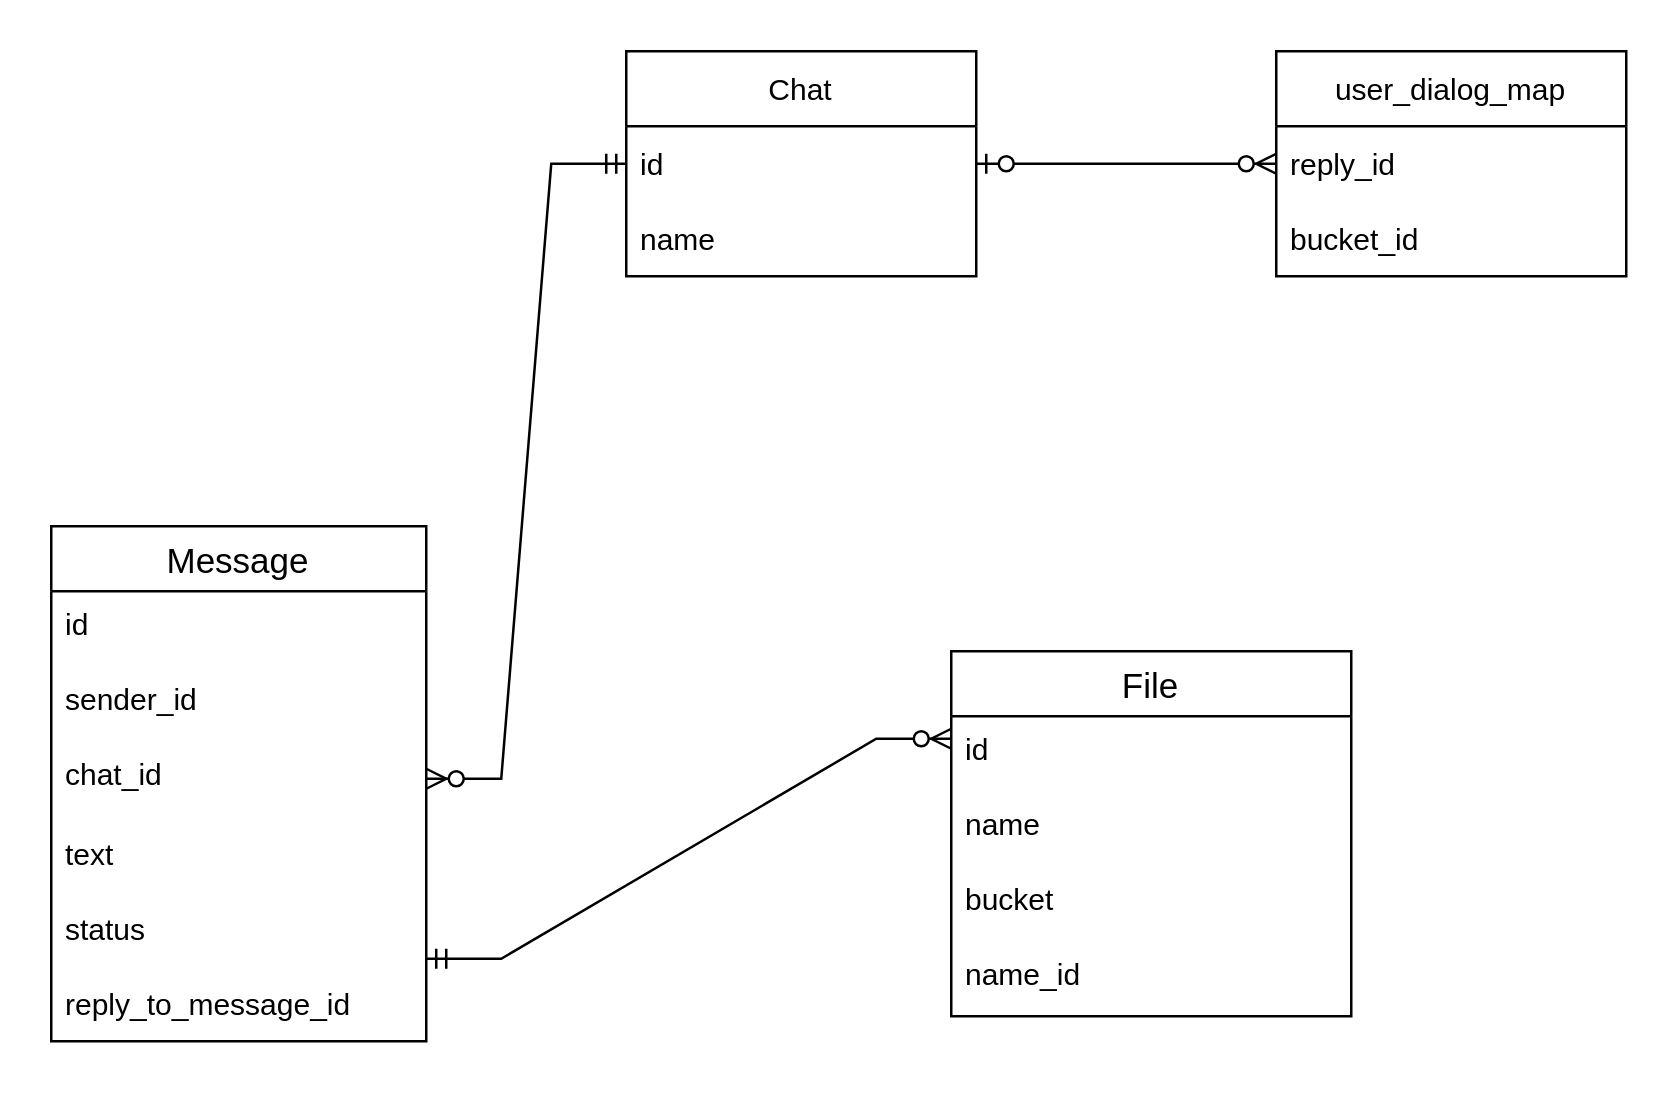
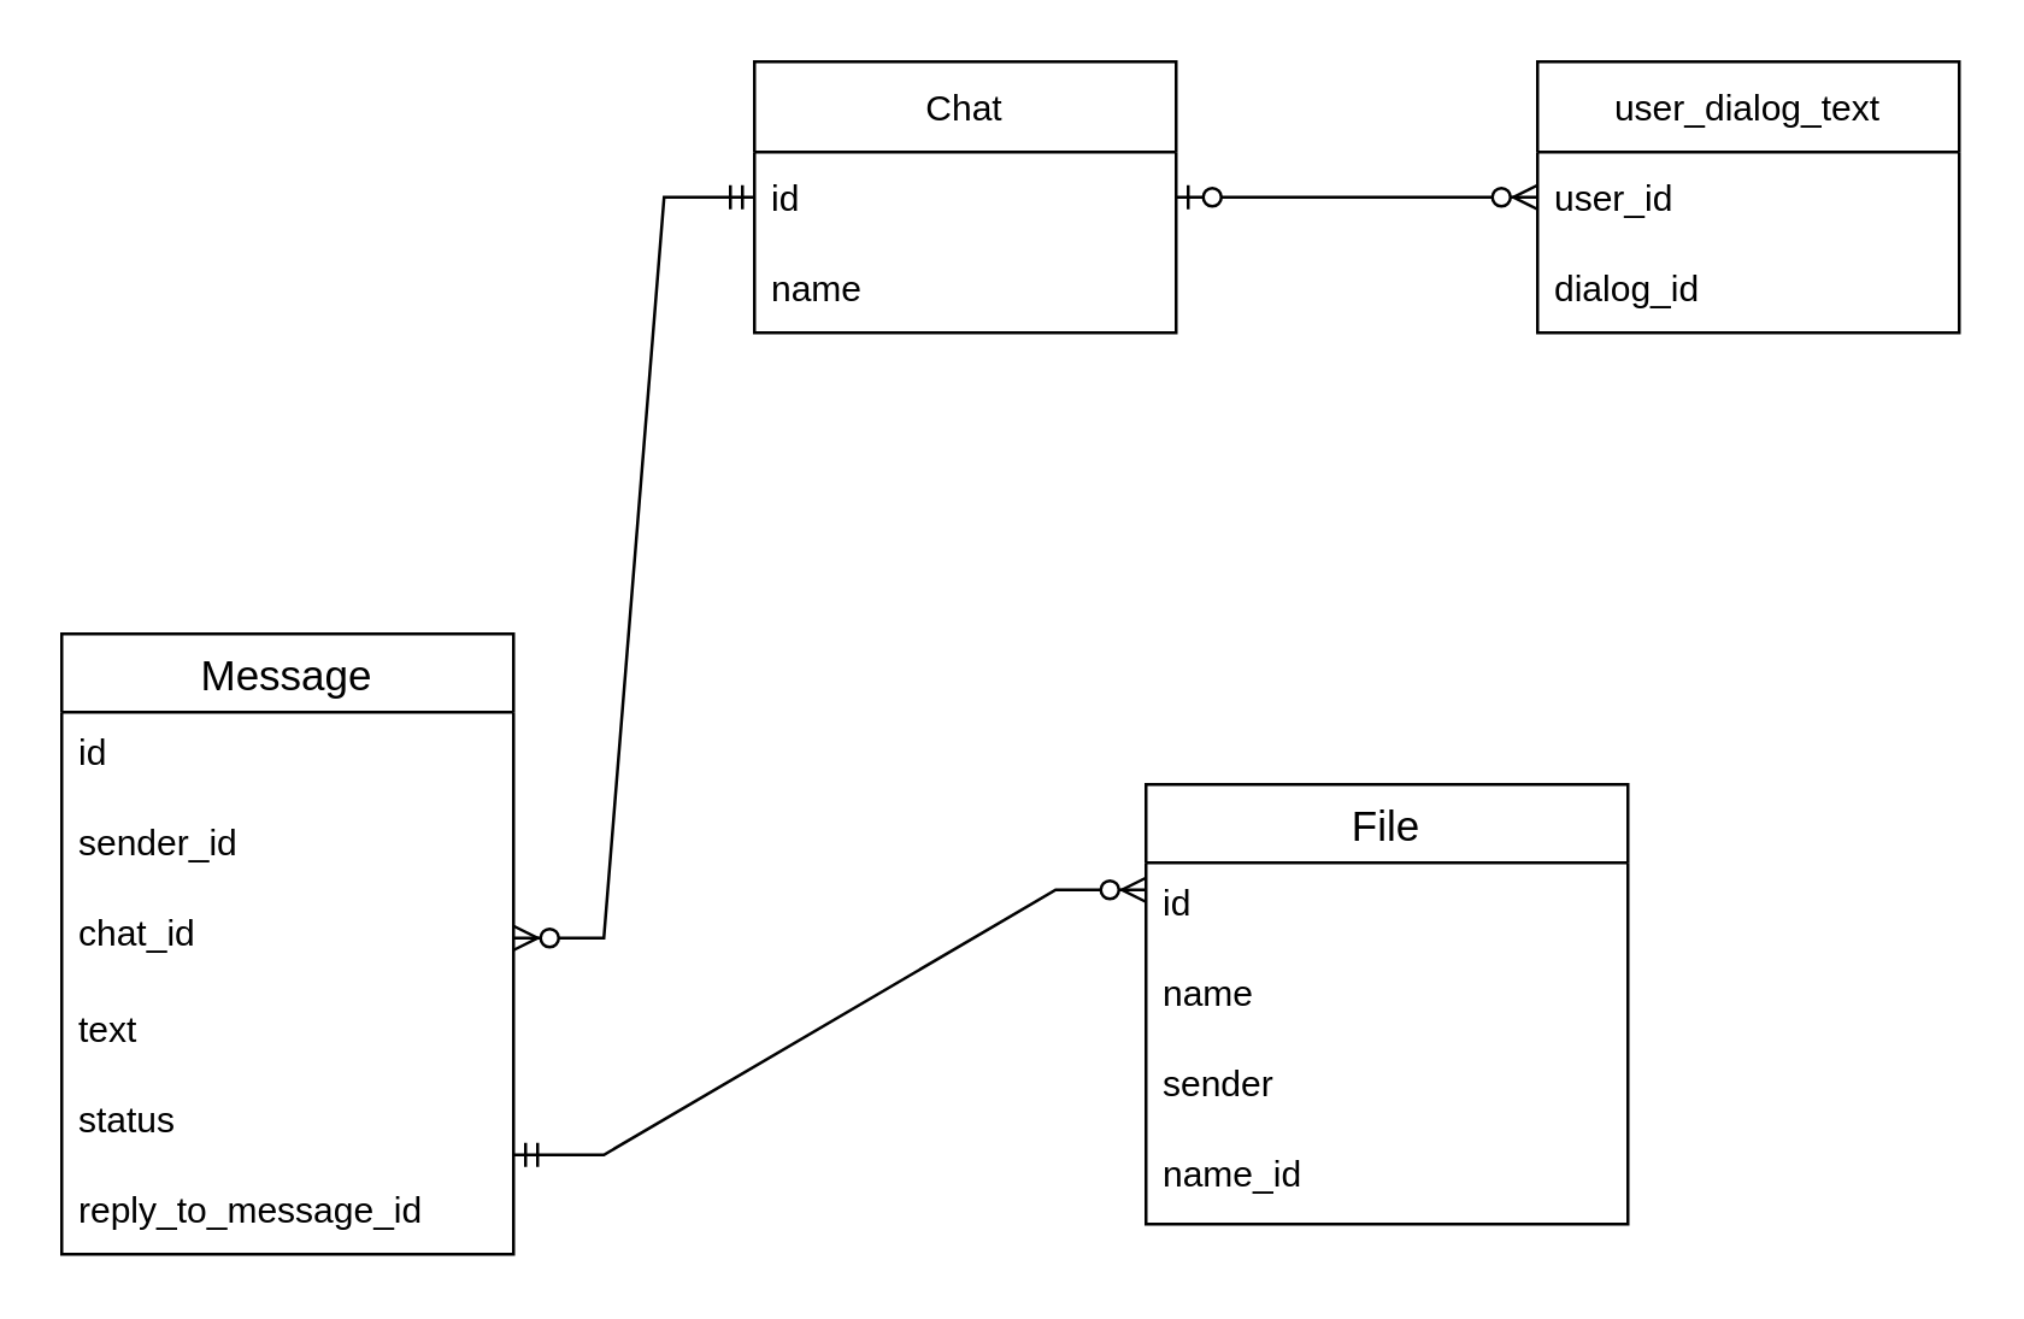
  <mxCell id="0" />
  <mxCell id="1" parent="0" />
  <mxCell id="2" value="Chat" style="swimlane;fontStyle=0;childLayout=stackLayout;horizontal=1;startSize=30;horizontalStack=0;resizeParent=1;resizeParentMax=0;resizeLast=0;collapsible=1;marginBottom=0;" parent="1" vertex="1"><mxGeometry x="250" y="20" width="140" height="90" as="geometry" /></mxCell>
  <mxCell id="3" value="id" style="text;strokeColor=none;fillColor=none;align=left;verticalAlign=middle;spacingLeft=4;spacingRight=4;overflow=hidden;points=[[0,0.5],[1,0.5]];portConstraint=eastwest;rotatable=0;" parent="2" vertex="1"><mxGeometry y="30" width="140" height="30" as="geometry" /></mxCell>
  <mxCell id="4" value="name" style="text;strokeColor=none;fillColor=none;align=left;verticalAlign=middle;spacingLeft=4;spacingRight=4;overflow=hidden;points=[[0,0.5],[1,0.5]];portConstraint=eastwest;rotatable=0;" vertex="1" parent="2"><mxGeometry y="60" width="140" height="30" as="geometry" /></mxCell>
- <mxCell id="5" value="user_dialog_map" style="swimlane;fontStyle=0;childLayout=stackLayout;horizontal=1;startSize=30;horizontalStack=0;resizeParent=1;resizeParentMax=0;resizeLast=0;collapsible=1;marginBottom=0;" parent="1" vertex="1"><mxGeometry x="510" y="20" width="140" height="90" as="geometry" /></mxCell>
- <mxCell id="6" value="reply_id" style="text;strokeColor=none;fillColor=none;align=left;verticalAlign=middle;spacingLeft=4;spacingRight=4;overflow=hidden;points=[[0,0.5],[1,0.5]];portConstraint=eastwest;rotatable=0;" parent="5" vertex="1"><mxGeometry y="30" width="140" height="30" as="geometry" /></mxCell>
- <mxCell id="7" value="bucket_id" style="text;strokeColor=none;fillColor=none;align=left;verticalAlign=middle;spacingLeft=4;spacingRight=4;overflow=hidden;points=[[0,0.5],[1,0.5]];portConstraint=eastwest;rotatable=0;" parent="5" vertex="1"><mxGeometry y="60" width="140" height="30" as="geometry" /></mxCell>
+ <mxCell id="5" value="user_dialog_text" style="swimlane;fontStyle=0;childLayout=stackLayout;horizontal=1;startSize=30;horizontalStack=0;resizeParent=1;resizeParentMax=0;resizeLast=0;collapsible=1;marginBottom=0;" parent="1" vertex="1"><mxGeometry x="510" y="20" width="140" height="90" as="geometry" /></mxCell>
+ <mxCell id="6" value="user_id" style="text;strokeColor=none;fillColor=none;align=left;verticalAlign=middle;spacingLeft=4;spacingRight=4;overflow=hidden;points=[[0,0.5],[1,0.5]];portConstraint=eastwest;rotatable=0;" parent="5" vertex="1"><mxGeometry y="30" width="140" height="30" as="geometry" /></mxCell>
+ <mxCell id="7" value="dialog_id" style="text;strokeColor=none;fillColor=none;align=left;verticalAlign=middle;spacingLeft=4;spacingRight=4;overflow=hidden;points=[[0,0.5],[1,0.5]];portConstraint=eastwest;rotatable=0;" parent="5" vertex="1"><mxGeometry y="60" width="140" height="30" as="geometry" /></mxCell>
  <mxCell id="8" value="" style="edgeStyle=entityRelationEdgeStyle;fontSize=12;html=1;endArrow=ERzeroToMany;startArrow=ERzeroToOne;rounded=0;entryX=0;entryY=0.5;entryDx=0;entryDy=0;exitX=1;exitY=0.5;exitDx=0;exitDy=0;" parent="1" source="3" target="6" edge="1"><mxGeometry width="100" height="100" relative="1" as="geometry"><mxPoint x="110" y="-80" as="sourcePoint" /><mxPoint x="210" y="-180" as="targetPoint" /></mxGeometry></mxCell>
  <mxCell id="9" value="Message" style="swimlane;fontStyle=0;childLayout=stackLayout;horizontal=1;startSize=26;horizontalStack=0;resizeParent=1;resizeParentMax=0;resizeLast=0;collapsible=1;marginBottom=0;align=center;fontSize=14;" parent="1" vertex="1"><mxGeometry x="20" y="210" width="150" height="206" as="geometry" /></mxCell>
  <mxCell id="10" value="id" style="text;strokeColor=none;fillColor=none;spacingLeft=4;spacingRight=4;overflow=hidden;rotatable=0;points=[[0,0.5],[1,0.5]];portConstraint=eastwest;fontSize=12;" parent="9" vertex="1"><mxGeometry y="26" width="150" height="30" as="geometry" /></mxCell>
  <mxCell id="11" value="sender_id" style="text;strokeColor=none;fillColor=none;spacingLeft=4;spacingRight=4;overflow=hidden;rotatable=0;points=[[0,0.5],[1,0.5]];portConstraint=eastwest;fontSize=12;" parent="9" vertex="1"><mxGeometry y="56" width="150" height="30" as="geometry" /></mxCell>
  <mxCell id="12" value="chat_id" style="text;strokeColor=none;fillColor=none;spacingLeft=4;spacingRight=4;overflow=hidden;rotatable=0;points=[[0,0.5],[1,0.5]];portConstraint=eastwest;fontSize=12;" parent="9" vertex="1"><mxGeometry y="86" width="150" height="30" as="geometry" /></mxCell>
  <mxCell id="13" value="text" style="text;strokeColor=none;fillColor=none;align=left;verticalAlign=middle;spacingLeft=4;spacingRight=4;overflow=hidden;points=[[0,0.5],[1,0.5]];portConstraint=eastwest;rotatable=0;" parent="9" vertex="1"><mxGeometry y="116" width="150" height="30" as="geometry" /></mxCell>
  <mxCell id="14" value="status" style="text;strokeColor=none;fillColor=none;align=left;verticalAlign=middle;spacingLeft=4;spacingRight=4;overflow=hidden;points=[[0,0.5],[1,0.5]];portConstraint=eastwest;rotatable=0;" parent="9" vertex="1"><mxGeometry y="146" width="150" height="30" as="geometry" /></mxCell>
  <mxCell id="15" value="reply_to_message_id" style="text;strokeColor=none;fillColor=none;align=left;verticalAlign=middle;spacingLeft=4;spacingRight=4;overflow=hidden;points=[[0,0.5],[1,0.5]];portConstraint=eastwest;rotatable=0;" vertex="1" parent="9"><mxGeometry y="176" width="150" height="30" as="geometry" /></mxCell>
  <mxCell id="16" value="" style="edgeStyle=entityRelationEdgeStyle;fontSize=12;html=1;endArrow=ERzeroToMany;startArrow=ERmandOne;rounded=0;exitX=0;exitY=0.5;exitDx=0;exitDy=0;" parent="1" source="3" target="12" edge="1"><mxGeometry width="100" height="100" relative="1" as="geometry"><mxPoint x="240" y="270" as="sourcePoint" /><mxPoint x="340" y="170" as="targetPoint" /></mxGeometry></mxCell>
  <mxCell id="17" value="File" style="swimlane;fontStyle=0;childLayout=stackLayout;horizontal=1;startSize=26;horizontalStack=0;resizeParent=1;resizeParentMax=0;resizeLast=0;collapsible=1;marginBottom=0;align=center;fontSize=14;" vertex="1" parent="1"><mxGeometry x="380" y="260" width="160" height="146" as="geometry" /></mxCell>
  <mxCell id="18" value="id" style="text;strokeColor=none;fillColor=none;spacingLeft=4;spacingRight=4;overflow=hidden;rotatable=0;points=[[0,0.5],[1,0.5]];portConstraint=eastwest;fontSize=12;" vertex="1" parent="17"><mxGeometry y="26" width="160" height="30" as="geometry" /></mxCell>
  <mxCell id="19" value="name" style="text;strokeColor=none;fillColor=none;spacingLeft=4;spacingRight=4;overflow=hidden;rotatable=0;points=[[0,0.5],[1,0.5]];portConstraint=eastwest;fontSize=12;" vertex="1" parent="17"><mxGeometry y="56" width="160" height="30" as="geometry" /></mxCell>
- <mxCell id="20" value="bucket" style="text;strokeColor=none;fillColor=none;spacingLeft=4;spacingRight=4;overflow=hidden;rotatable=0;points=[[0,0.5],[1,0.5]];portConstraint=eastwest;fontSize=12;" vertex="1" parent="17"><mxGeometry y="86" width="160" height="30" as="geometry" /></mxCell>
+ <mxCell id="20" value="sender" style="text;strokeColor=none;fillColor=none;spacingLeft=4;spacingRight=4;overflow=hidden;rotatable=0;points=[[0,0.5],[1,0.5]];portConstraint=eastwest;fontSize=12;" vertex="1" parent="17"><mxGeometry y="86" width="160" height="30" as="geometry" /></mxCell>
  <mxCell id="21" value="name_id" style="text;strokeColor=none;fillColor=none;spacingLeft=4;spacingRight=4;overflow=hidden;rotatable=0;points=[[0,0.5],[1,0.5]];portConstraint=eastwest;fontSize=12;" vertex="1" parent="17"><mxGeometry y="116" width="160" height="30" as="geometry" /></mxCell>
  <mxCell id="22" value="" style="edgeStyle=entityRelationEdgeStyle;fontSize=12;html=1;endArrow=ERzeroToMany;startArrow=ERmandOne;rounded=0;entryX=0;entryY=0.3;entryDx=0;entryDy=0;entryPerimeter=0;" edge="1" parent="1" target="18"><mxGeometry width="100" height="100" relative="1" as="geometry"><mxPoint x="170" y="383" as="sourcePoint" /><mxPoint x="270" y="283" as="targetPoint" /></mxGeometry></mxCell>
